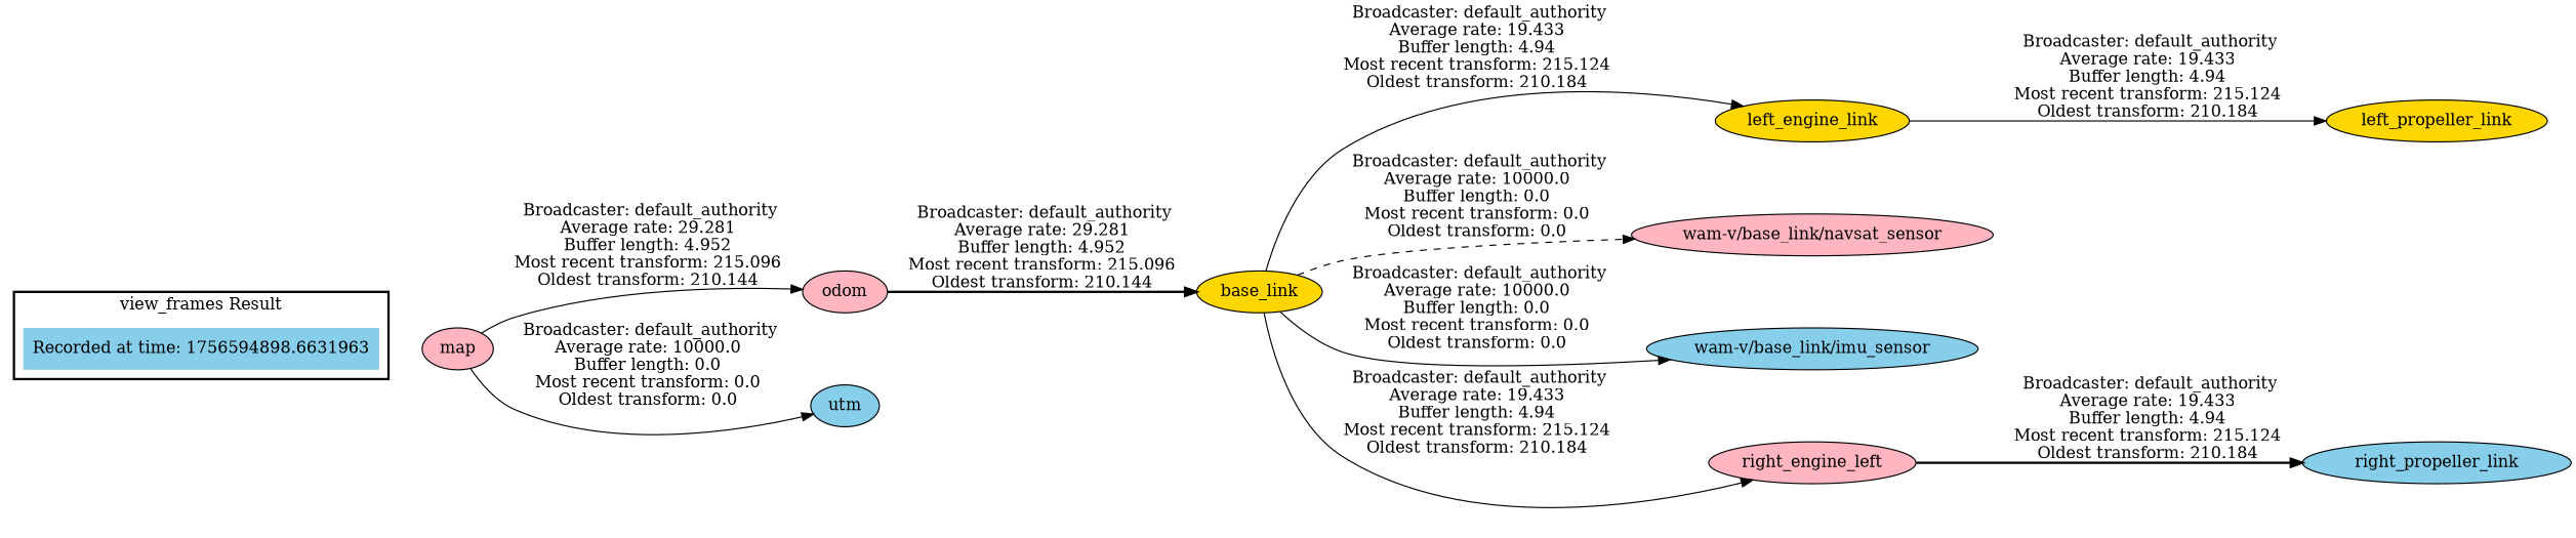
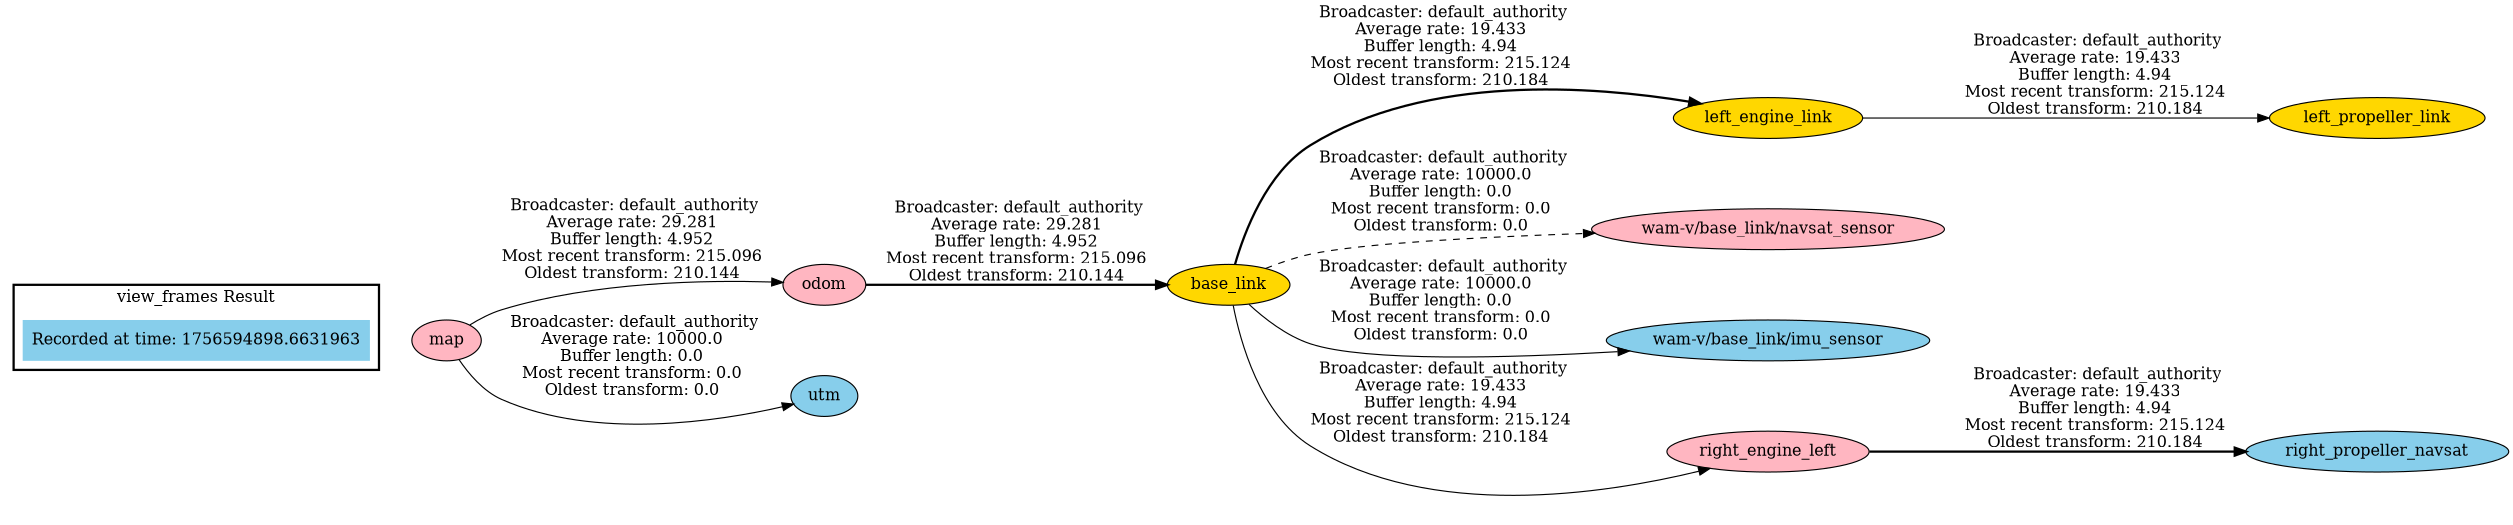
  digraph {
    rankdir=LR
    node [fillcolor=skyblue style=filled]
    edge [style=solid]
    n1 [label="Recorded at time: 1756594898.6631963" shape=plaintext]
    map [fillcolor=lightpink]
    base_link [fillcolor=gold]
    left_engine_link [fillcolor=gold]
    "wam-v/base_link/navsat_sensor" [fillcolor=lightpink]
    "wam-v/base_link/imu_sensor"
    n7 [fillcolor=lightpink label=right_engine_left]
    left_propeller_link [fillcolor=gold]
-   right_propeller_link
+   right_propeller_link [label=right_propeller_navsat]
    odom [fillcolor=lightpink]
    utm
    subgraph cluster_1 {
      color=black
      label="view_frames Result"
      style=bold
      n1
    }
    n1 -> map [style=invis]
    map -> odom [label=" Broadcaster: default_authority\nAverage rate: 29.281\nBuffer length: 4.952\nMost recent transform: 215.096\nOldest transform: 210.144\n"]
    map -> utm [label=" Broadcaster: default_authority\nAverage rate: 10000.0\nBuffer length: 0.0\nMost recent transform: 0.0\nOldest transform: 0.0\n"]
-   base_link -> left_engine_link [label=" Broadcaster: default_authority\nAverage rate: 19.433\nBuffer length: 4.94\nMost recent transform: 215.124\nOldest transform: 210.184\n"]
+   base_link -> left_engine_link [label=" Broadcaster: default_authority\nAverage rate: 19.433\nBuffer length: 4.94\nMost recent transform: 215.124\nOldest transform: 210.184\n" style=bold]
    base_link -> "wam-v/base_link/navsat_sensor" [label=" Broadcaster: default_authority\nAverage rate: 10000.0\nBuffer length: 0.0\nMost recent transform: 0.0\nOldest transform: 0.0\n" style=dashed]
    base_link -> "wam-v/base_link/imu_sensor" [label=" Broadcaster: default_authority\nAverage rate: 10000.0\nBuffer length: 0.0\nMost recent transform: 0.0\nOldest transform: 0.0\n"]
    base_link -> n7 [label=" Broadcaster: default_authority\nAverage rate: 19.433\nBuffer length: 4.94\nMost recent transform: 215.124\nOldest transform: 210.184\n"]
    left_engine_link -> left_propeller_link [label=" Broadcaster: default_authority\nAverage rate: 19.433\nBuffer length: 4.94\nMost recent transform: 215.124\nOldest transform: 210.184\n"]
    n7 -> right_propeller_link [label=" Broadcaster: default_authority\nAverage rate: 19.433\nBuffer length: 4.94\nMost recent transform: 215.124\nOldest transform: 210.184\n" style=bold]
    odom -> base_link [label=" Broadcaster: default_authority\nAverage rate: 29.281\nBuffer length: 4.952\nMost recent transform: 215.096\nOldest transform: 210.144\n" style=bold]
  }
